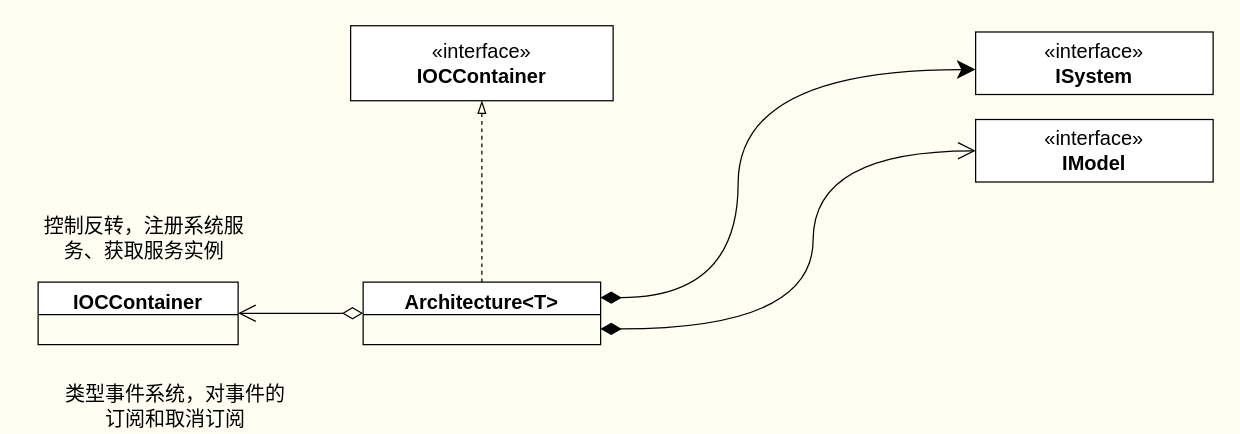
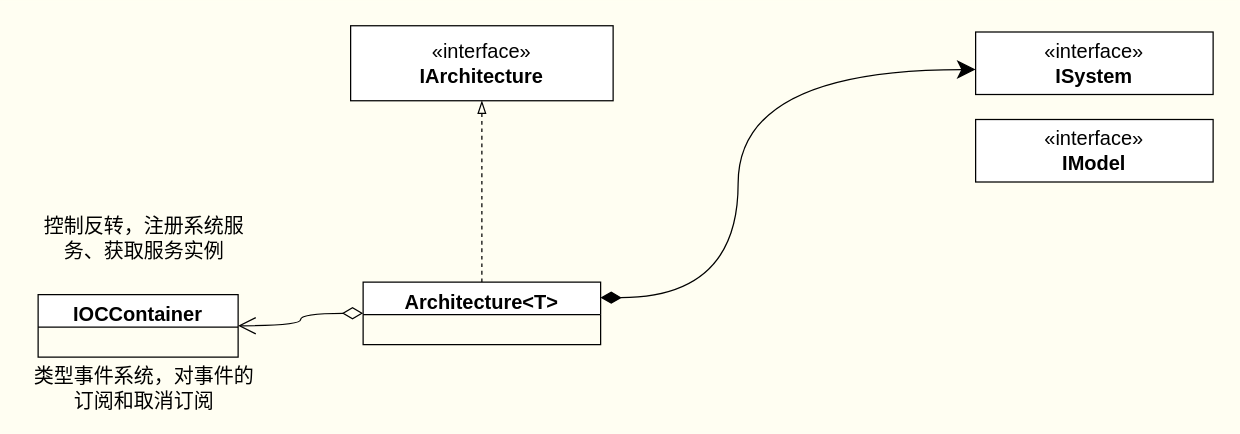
  <mxCell id="0" />
  <mxCell id="1" parent="0" />
- <mxCell id="2" value="«interface»&lt;br&gt;&lt;b&gt;IOCContainer&lt;/b&gt;" style="html=1;whiteSpace=wrap;fontSize=16;" vertex="1" parent="1"><mxGeometry x="280" y="20" width="210" height="60" as="geometry" /></mxCell>
+ <mxCell id="2" value="«interface»&lt;br&gt;&lt;b&gt;IArchitecture&lt;/b&gt;" style="html=1;whiteSpace=wrap;fontSize=16;" vertex="1" parent="1"><mxGeometry x="280" y="20" width="210" height="60" as="geometry" /></mxCell>
  <mxCell id="3" style="edgeStyle=none;curved=1;rounded=0;orthogonalLoop=1;jettySize=auto;html=1;fontSize=12;startSize=8;endSize=8;dashed=1;endArrow=blockThin;endFill=0;" edge="1" parent="1" source="4" target="2"><mxGeometry relative="1" as="geometry"><mxPoint x="380" y="145" as="targetPoint" /></mxGeometry></mxCell>
  <mxCell id="4" value="Architecture&amp;lt;T&amp;gt;" style="swimlane;fontStyle=1;align=center;verticalAlign=top;childLayout=stackLayout;horizontal=1;startSize=26;horizontalStack=0;resizeParent=1;resizeParentMax=0;resizeLast=0;collapsible=1;marginBottom=0;whiteSpace=wrap;html=1;fontSize=16;" vertex="1" parent="1"><mxGeometry x="290" y="225" width="190" height="50" as="geometry" /></mxCell>
  <mxCell id="5" value="«interface»&lt;br&gt;&lt;b&gt;ISystem&lt;/b&gt;" style="html=1;whiteSpace=wrap;fontSize=16;" vertex="1" parent="1"><mxGeometry x="780" y="25" width="190" height="50" as="geometry" /></mxCell>
  <mxCell id="6" value="«interface»&lt;br&gt;&lt;b&gt;IModel&lt;/b&gt;" style="html=1;whiteSpace=wrap;fontSize=16;" vertex="1" parent="1"><mxGeometry x="780" y="95" width="190" height="50" as="geometry" /></mxCell>
  <mxCell id="7" style="edgeStyle=none;curved=1;rounded=0;orthogonalLoop=1;jettySize=auto;html=1;exitX=0.5;exitY=1;exitDx=0;exitDy=0;fontSize=12;startSize=8;endSize=8;" edge="1" parent="1" source="6" target="6"><mxGeometry relative="1" as="geometry" /></mxCell>
  <mxCell id="8" value="" style="endArrow=classic;html=1;endSize=12;startArrow=diamondThin;startSize=14;startFill=1;edgeStyle=orthogonalEdgeStyle;align=left;verticalAlign=bottom;rounded=0;fontSize=12;curved=1;exitX=1;exitY=0.25;exitDx=0;exitDy=0;" edge="1" parent="1" source="4" target="5"><mxGeometry x="-0.877" y="20" relative="1" as="geometry"><mxPoint x="570" y="85" as="sourcePoint" /><mxPoint x="730" y="85" as="targetPoint" /><Array as="points"><mxPoint x="590" y="238" /><mxPoint x="590" y="55" /></Array><mxPoint as="offset" /></mxGeometry></mxCell>
- <mxCell id="9" value="" style="endArrow=open;html=1;endSize=12;startArrow=diamondThin;startSize=14;startFill=1;edgeStyle=orthogonalEdgeStyle;align=left;verticalAlign=bottom;rounded=0;fontSize=12;curved=1;exitX=1;exitY=0.75;exitDx=0;exitDy=0;" edge="1" parent="1" source="4" target="6"><mxGeometry x="-0.877" y="20" relative="1" as="geometry"><mxPoint x="500" y="85" as="sourcePoint" /><mxPoint x="775" y="35" as="targetPoint" /><mxPoint as="offset" /><Array as="points"><mxPoint x="650" y="263" /><mxPoint x="650" y="120" /></Array></mxGeometry></mxCell>
- <mxCell id="10" value="IOCContainer" style="swimlane;fontStyle=1;align=center;verticalAlign=top;childLayout=stackLayout;horizontal=1;startSize=26;horizontalStack=0;resizeParent=1;resizeParentMax=0;resizeLast=0;collapsible=1;marginBottom=0;whiteSpace=wrap;html=1;fontSize=16;" vertex="1" parent="1"><mxGeometry x="30" y="225" width="160" height="50" as="geometry" /></mxCell>
+ <mxCell id="10" value="IOCContainer" style="swimlane;fontStyle=1;align=center;verticalAlign=top;childLayout=stackLayout;horizontal=1;startSize=26;horizontalStack=0;resizeParent=1;resizeParentMax=0;resizeLast=0;collapsible=1;marginBottom=0;whiteSpace=wrap;html=1;fontSize=16;" vertex="1" parent="1"><mxGeometry x="30" y="235" width="160" height="50" as="geometry" /></mxCell>
  <mxCell id="11" value="" style="endArrow=open;html=1;endSize=12;startArrow=diamondThin;startSize=14;startFill=0;edgeStyle=orthogonalEdgeStyle;align=left;verticalAlign=bottom;rounded=0;fontSize=12;curved=1;exitX=0;exitY=0.5;exitDx=0;exitDy=0;" edge="1" parent="1" source="4" target="10"><mxGeometry x="-0.75" y="-15" relative="1" as="geometry"><mxPoint x="260" y="355" as="sourcePoint" /><mxPoint x="420" y="355" as="targetPoint" /><mxPoint as="offset" /></mxGeometry></mxCell>
  <mxCell id="12" value="控制反转，注册系统服务、获取服务实例" style="text;html=1;strokeColor=none;fillColor=none;align=center;verticalAlign=middle;whiteSpace=wrap;rounded=0;fontSize=16;" vertex="1" parent="1"><mxGeometry x="20" y="175" width="190" height="30" as="geometry" /></mxCell>
- <mxCell id="13" value="类型事件系统，对事件的订阅和取消订阅" style="text;html=1;strokeColor=none;fillColor=none;align=center;verticalAlign=middle;whiteSpace=wrap;rounded=0;fontSize=16;" vertex="1" parent="1"><mxGeometry x="50" y="310" width="180" height="30" as="geometry" /></mxCell>
+ <mxCell id="13" value="类型事件系统，对事件的订阅和取消订阅" style="text;html=1;strokeColor=none;fillColor=none;align=center;verticalAlign=middle;whiteSpace=wrap;rounded=0;fontSize=16;" vertex="1" parent="1"><mxGeometry x="25" y="295" width="180" height="30" as="geometry" /></mxCell>
